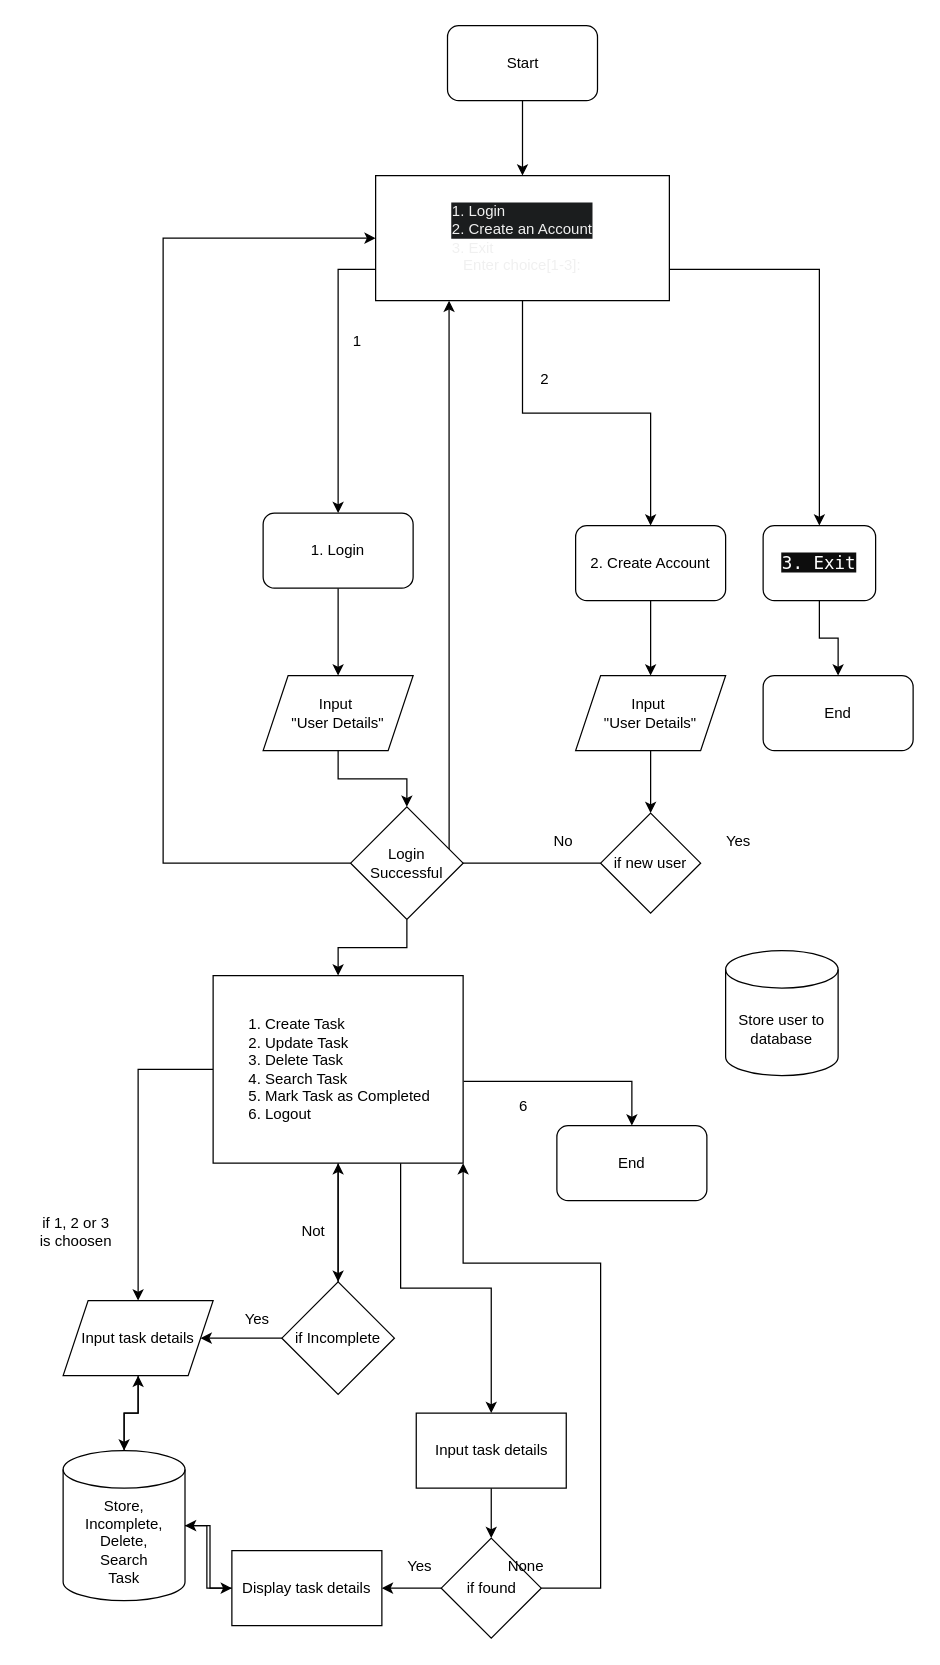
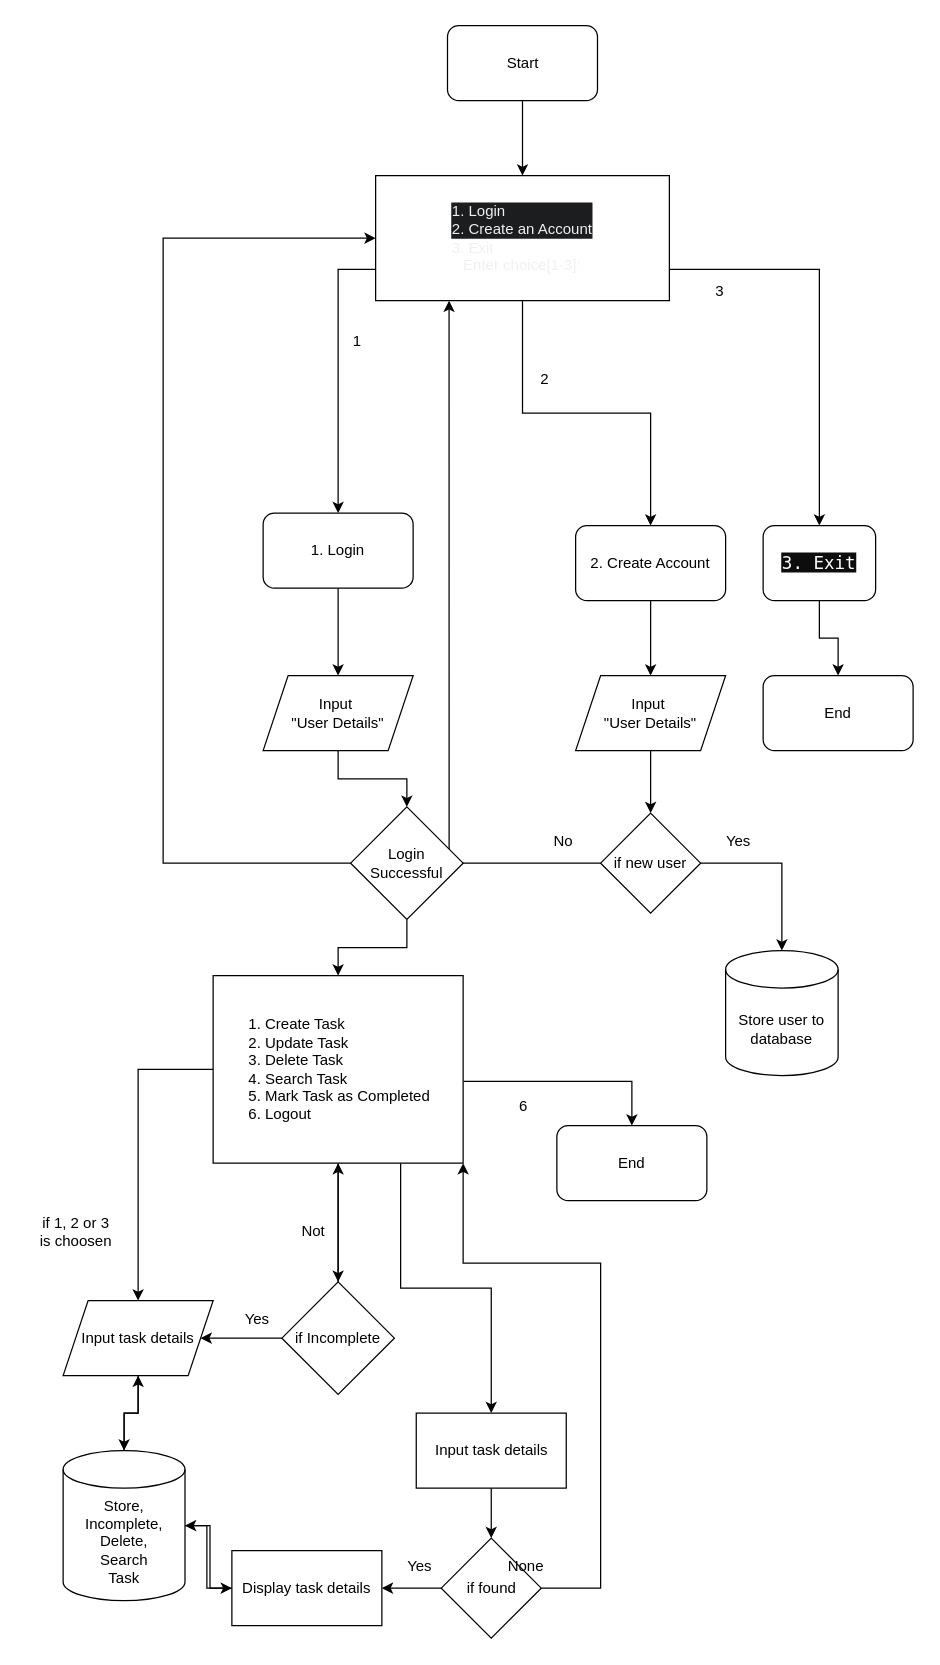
  <mxCell id="0" />
  <mxCell id="1" parent="0" />
  <mxCell id="2" style="edgeStyle=orthogonalEdgeStyle;rounded=0;orthogonalLoop=1;jettySize=auto;html=1;entryX=0.5;entryY=0;entryDx=0;entryDy=0;" edge="1" parent="1" source="3" target="12"><mxGeometry relative="1" as="geometry" /></mxCell>
  <mxCell id="3" value="1. Login&lt;br&gt;" style="rounded=1;whiteSpace=wrap;html=1;" vertex="1" parent="1"><mxGeometry x="210" y="410" width="120" height="60" as="geometry" /></mxCell>
  <mxCell id="4" style="edgeStyle=orthogonalEdgeStyle;rounded=0;orthogonalLoop=1;jettySize=auto;html=1;entryX=0.5;entryY=0;entryDx=0;entryDy=0;" edge="1" parent="1" source="5" target="10"><mxGeometry relative="1" as="geometry" /></mxCell>
  <mxCell id="5" value="2. Create Account" style="rounded=1;whiteSpace=wrap;html=1;" vertex="1" parent="1"><mxGeometry x="460" y="420" width="120" height="60" as="geometry" /></mxCell>
  <mxCell id="6" style="edgeStyle=orthogonalEdgeStyle;rounded=0;orthogonalLoop=1;jettySize=auto;html=1;entryX=0.5;entryY=0;entryDx=0;entryDy=0;" edge="1" parent="1" source="7" target="35"><mxGeometry relative="1" as="geometry"><mxPoint x="670" y="540" as="targetPoint" /></mxGeometry></mxCell>
  <mxCell id="7" value="&lt;div style=&quot;text-align: left;&quot;&gt;&lt;font face=&quot;Söhne Mono, Monaco, Andale Mono, Ubuntu Mono, monospace&quot; color=&quot;#ffffff&quot;&gt;&lt;span style=&quot;font-size: 14px; background-color: rgb(13, 13, 13);&quot;&gt;3. Exit&lt;/span&gt;&lt;/font&gt;&lt;/div&gt;" style="rounded=1;whiteSpace=wrap;html=1;" vertex="1" parent="1"><mxGeometry x="610" y="420" width="90" height="60" as="geometry" /></mxCell>
  <mxCell id="8" value="Store user to database" style="shape=cylinder3;whiteSpace=wrap;html=1;boundedLbl=1;backgroundOutline=1;size=15;" vertex="1" parent="1"><mxGeometry x="580" y="760" width="90" height="100" as="geometry" /></mxCell>
  <mxCell id="9" style="edgeStyle=orthogonalEdgeStyle;rounded=0;orthogonalLoop=1;jettySize=auto;html=1;entryX=0.5;entryY=0;entryDx=0;entryDy=0;" edge="1" parent="1" source="10" target="14"><mxGeometry relative="1" as="geometry" /></mxCell>
  <mxCell id="10" value="Input&amp;nbsp;&lt;br&gt;&quot;User Details&quot;" style="shape=parallelogram;perimeter=parallelogramPerimeter;whiteSpace=wrap;html=1;fixedSize=1;" vertex="1" parent="1"><mxGeometry x="460" y="540" width="120" height="60" as="geometry" /></mxCell>
  <mxCell id="11" style="edgeStyle=orthogonalEdgeStyle;rounded=0;orthogonalLoop=1;jettySize=auto;html=1;entryX=0.5;entryY=0;entryDx=0;entryDy=0;" edge="1" parent="1" source="12" target="20"><mxGeometry relative="1" as="geometry" /></mxCell>
  <mxCell id="12" value="Input&amp;nbsp;&lt;br&gt;&quot;User Details&quot;" style="shape=parallelogram;perimeter=parallelogramPerimeter;whiteSpace=wrap;html=1;fixedSize=1;" vertex="1" parent="1"><mxGeometry x="210" y="540" width="120" height="60" as="geometry" /></mxCell>
  <mxCell id="13" style="edgeStyle=orthogonalEdgeStyle;rounded=0;orthogonalLoop=1;jettySize=auto;html=1;entryX=0.25;entryY=1;entryDx=0;entryDy=0;" edge="1" parent="1" source="14" target="27"><mxGeometry relative="1" as="geometry"><Array as="points"><mxPoint x="359" y="690" /></Array></mxGeometry></mxCell>
  <mxCell id="14" value="if new user" style="rhombus;whiteSpace=wrap;html=1;" vertex="1" parent="1"><mxGeometry x="480" y="650" width="80" height="80" as="geometry" /></mxCell>
+ <mxCell id="15" style="edgeStyle=orthogonalEdgeStyle;rounded=0;orthogonalLoop=1;jettySize=auto;html=1;entryX=0.5;entryY=0;entryDx=0;entryDy=0;entryPerimeter=0;" edge="1" parent="1" source="14" target="8"><mxGeometry relative="1" as="geometry"><mxPoint x="635" y="760" as="targetPoint" /></mxGeometry></mxCell>
  <mxCell id="16" value="Yes" style="text;html=1;align=center;verticalAlign=middle;resizable=0;points=[];autosize=1;strokeColor=none;fillColor=none;" vertex="1" parent="1"><mxGeometry x="570" y="658" width="40" height="30" as="geometry" /></mxCell>
  <mxCell id="17" value="No" style="text;html=1;align=center;verticalAlign=middle;resizable=0;points=[];autosize=1;strokeColor=none;fillColor=none;" vertex="1" parent="1"><mxGeometry x="430" y="658" width="40" height="30" as="geometry" /></mxCell>
  <mxCell id="18" style="edgeStyle=orthogonalEdgeStyle;rounded=0;orthogonalLoop=1;jettySize=auto;html=1;entryX=0;entryY=0.5;entryDx=0;entryDy=0;" edge="1" parent="1" source="20" target="27"><mxGeometry relative="1" as="geometry"><Array as="points"><mxPoint x="130" y="690" /><mxPoint x="130" y="190" /></Array></mxGeometry></mxCell>
  <mxCell id="19" style="edgeStyle=orthogonalEdgeStyle;rounded=0;orthogonalLoop=1;jettySize=auto;html=1;entryX=0.5;entryY=0;entryDx=0;entryDy=0;" edge="1" parent="1" source="20" target="32"><mxGeometry relative="1" as="geometry" /></mxCell>
  <mxCell id="20" value="Login&lt;br&gt;Successful" style="rhombus;whiteSpace=wrap;html=1;" vertex="1" parent="1"><mxGeometry x="280" y="645" width="90" height="90" as="geometry" /></mxCell>
  <mxCell id="21" value="1" style="text;html=1;align=center;verticalAlign=middle;resizable=0;points=[];autosize=1;strokeColor=none;fillColor=none;" vertex="1" parent="1"><mxGeometry x="270" y="258" width="30" height="30" as="geometry" /></mxCell>
  <mxCell id="22" value="2" style="text;html=1;align=center;verticalAlign=middle;resizable=0;points=[];autosize=1;strokeColor=none;fillColor=none;" vertex="1" parent="1"><mxGeometry x="420" y="288" width="30" height="30" as="geometry" /></mxCell>
+ <mxCell id="23" value="3" style="text;html=1;align=center;verticalAlign=middle;resizable=0;points=[];autosize=1;strokeColor=none;fillColor=none;" vertex="1" parent="1"><mxGeometry x="560" y="218" width="30" height="30" as="geometry" /></mxCell>
  <mxCell id="24" style="edgeStyle=orthogonalEdgeStyle;rounded=0;orthogonalLoop=1;jettySize=auto;html=1;exitX=0;exitY=0.75;exitDx=0;exitDy=0;entryX=0.5;entryY=0;entryDx=0;entryDy=0;" edge="1" parent="1" source="27" target="3"><mxGeometry relative="1" as="geometry" /></mxCell>
  <mxCell id="25" style="edgeStyle=orthogonalEdgeStyle;rounded=0;orthogonalLoop=1;jettySize=auto;html=1;exitX=1;exitY=0.75;exitDx=0;exitDy=0;" edge="1" parent="1" source="27" target="7"><mxGeometry relative="1" as="geometry" /></mxCell>
  <mxCell id="26" style="edgeStyle=orthogonalEdgeStyle;rounded=0;orthogonalLoop=1;jettySize=auto;html=1;exitX=0.5;exitY=1;exitDx=0;exitDy=0;" edge="1" parent="1" source="27" target="5"><mxGeometry relative="1" as="geometry" /></mxCell>
  <mxCell id="27" value="&lt;div style=&quot;&quot;&gt;&lt;br&gt;&lt;/div&gt;&lt;div style=&quot;text-align: left; border-color: rgb(0, 0, 0); color: rgb(240, 240, 240); font-family: Helvetica; font-size: 12px; font-style: normal; font-variant-ligatures: normal; font-variant-caps: normal; font-weight: 400; letter-spacing: normal; orphans: 2; text-indent: 0px; text-transform: none; widows: 2; word-spacing: 0px; -webkit-text-stroke-width: 0px; background-color: rgb(27, 29, 30); text-decoration-thickness: initial; text-decoration-style: initial; text-decoration-color: initial;&quot;&gt;1. Login&lt;/div&gt;&lt;div style=&quot;text-align: left; border-color: rgb(0, 0, 0); color: rgb(240, 240, 240); font-family: Helvetica; font-size: 12px; font-style: normal; font-variant-ligatures: normal; font-variant-caps: normal; font-weight: 400; letter-spacing: normal; orphans: 2; text-indent: 0px; text-transform: none; widows: 2; word-spacing: 0px; -webkit-text-stroke-width: 0px; background-color: rgb(27, 29, 30); text-decoration-thickness: initial; text-decoration-style: initial; text-decoration-color: initial;&quot;&gt;2. Create an Account&lt;/div&gt;&lt;span style=&quot;color: rgb(240, 240, 240); font-family: Helvetica; font-size: 12px; font-style: normal; font-variant-ligatures: normal; font-variant-caps: normal; font-weight: 400; letter-spacing: normal; orphans: 2; text-indent: 0px; text-transform: none; widows: 2; word-spacing: 0px; -webkit-text-stroke-width: 0px; background-color: rgb(27, 29, 30); text-decoration-thickness: initial; text-decoration-style: initial; text-decoration-color: initial; float: none; display: inline !important;&quot;&gt;&lt;div style=&quot;text-align: left;&quot;&gt;3. Exit&lt;/div&gt;&lt;/span&gt;&lt;span style=&quot;color: rgb(240, 240, 240); font-family: Helvetica; font-size: 12px; font-style: normal; font-variant-ligatures: normal; font-variant-caps: normal; font-weight: 400; letter-spacing: normal; orphans: 2; text-indent: 0px; text-transform: none; widows: 2; word-spacing: 0px; -webkit-text-stroke-width: 0px; background-color: rgb(27, 29, 30); text-decoration-thickness: initial; text-decoration-style: initial; text-decoration-color: initial; float: none; display: inline !important;&quot;&gt;&lt;div style=&quot;&quot;&gt;Enter choice[1-3]:&lt;/div&gt;&lt;/span&gt;&lt;div style=&quot;&quot;&gt;&lt;br&gt;&lt;/div&gt;" style="rounded=0;whiteSpace=wrap;html=1;align=center;" vertex="1" parent="1"><mxGeometry x="300" y="140" width="235" height="100" as="geometry" /></mxCell>
  <mxCell id="28" style="edgeStyle=orthogonalEdgeStyle;rounded=0;orthogonalLoop=1;jettySize=auto;html=1;exitX=1.002;exitY=0.564;exitDx=0;exitDy=0;entryX=0.5;entryY=0;entryDx=0;entryDy=0;exitPerimeter=0;" edge="1" parent="1" source="32" target="36"><mxGeometry relative="1" as="geometry" /></mxCell>
  <mxCell id="29" style="edgeStyle=orthogonalEdgeStyle;rounded=0;orthogonalLoop=1;jettySize=auto;html=1;entryX=0.5;entryY=0;entryDx=0;entryDy=0;" edge="1" parent="1" source="32" target="39"><mxGeometry relative="1" as="geometry"><Array as="points"><mxPoint x="110" y="855" /></Array></mxGeometry></mxCell>
  <mxCell id="30" style="edgeStyle=orthogonalEdgeStyle;rounded=0;orthogonalLoop=1;jettySize=auto;html=1;" edge="1" parent="1" source="32" target="46"><mxGeometry relative="1" as="geometry" /></mxCell>
  <mxCell id="31" style="edgeStyle=orthogonalEdgeStyle;rounded=0;orthogonalLoop=1;jettySize=auto;html=1;exitX=0.75;exitY=1;exitDx=0;exitDy=0;entryX=0.5;entryY=0;entryDx=0;entryDy=0;" edge="1" parent="1" source="32" target="50"><mxGeometry relative="1" as="geometry" /></mxCell>
  <mxCell id="32" value="&lt;div&gt;&amp;nbsp; &amp;nbsp; &amp;nbsp; &amp;nbsp; 1. Create Task&lt;/div&gt;&lt;div&gt;&amp;nbsp; &amp;nbsp; &amp;nbsp; &amp;nbsp; 2. Update Task&lt;/div&gt;&lt;div&gt;&amp;nbsp; &amp;nbsp; &amp;nbsp; &amp;nbsp; 3. Delete Task&lt;/div&gt;&lt;div&gt;&amp;nbsp; &amp;nbsp; &amp;nbsp; &amp;nbsp; 4. Search Task&lt;/div&gt;&lt;div&gt;&amp;nbsp; &amp;nbsp; &amp;nbsp; &amp;nbsp; 5. Mark Task as Completed&lt;/div&gt;&lt;div&gt;&amp;nbsp; &amp;nbsp; &amp;nbsp; &amp;nbsp; 6. Logout&lt;/div&gt;" style="rounded=0;whiteSpace=wrap;html=1;align=left;" vertex="1" parent="1"><mxGeometry x="170" y="780" width="200" height="150" as="geometry" /></mxCell>
  <mxCell id="33" style="edgeStyle=orthogonalEdgeStyle;rounded=0;orthogonalLoop=1;jettySize=auto;html=1;" edge="1" parent="1" source="34" target="27"><mxGeometry relative="1" as="geometry" /></mxCell>
  <mxCell id="34" value="Start" style="rounded=1;whiteSpace=wrap;html=1;" vertex="1" parent="1"><mxGeometry x="357.5" y="20" width="120" height="60" as="geometry" /></mxCell>
  <mxCell id="35" value="End" style="rounded=1;whiteSpace=wrap;html=1;" vertex="1" parent="1"><mxGeometry x="610" y="540" width="120" height="60" as="geometry" /></mxCell>
  <mxCell id="36" value="End" style="rounded=1;whiteSpace=wrap;html=1;" vertex="1" parent="1"><mxGeometry x="445" y="900" width="120" height="60" as="geometry" /></mxCell>
  <mxCell id="37" value="6&lt;br&gt;" style="text;html=1;align=center;verticalAlign=middle;resizable=0;points=[];autosize=1;strokeColor=none;fillColor=none;" vertex="1" parent="1"><mxGeometry x="402.5" y="870" width="30" height="30" as="geometry" /></mxCell>
  <mxCell id="38" style="edgeStyle=orthogonalEdgeStyle;rounded=0;orthogonalLoop=1;jettySize=auto;html=1;" edge="1" parent="1" source="39" target="42"><mxGeometry relative="1" as="geometry" /></mxCell>
  <mxCell id="39" value="Input task details" style="shape=parallelogram;perimeter=parallelogramPerimeter;whiteSpace=wrap;html=1;fixedSize=1;" vertex="1" parent="1"><mxGeometry x="50" y="1040" width="120" height="60" as="geometry" /></mxCell>
  <mxCell id="40" style="edgeStyle=orthogonalEdgeStyle;rounded=0;orthogonalLoop=1;jettySize=auto;html=1;entryX=0.5;entryY=1;entryDx=0;entryDy=0;" edge="1" parent="1" source="42" target="39"><mxGeometry relative="1" as="geometry" /></mxCell>
  <mxCell id="41" style="edgeStyle=orthogonalEdgeStyle;rounded=0;orthogonalLoop=1;jettySize=auto;html=1;entryX=0;entryY=0.5;entryDx=0;entryDy=0;" edge="1" parent="1" source="42" target="55"><mxGeometry relative="1" as="geometry" /></mxCell>
  <mxCell id="42" value="Store, &lt;br&gt;Incomplete,&lt;br&gt;Delete,&lt;br&gt;Search&lt;br&gt;Task" style="shape=cylinder3;whiteSpace=wrap;html=1;boundedLbl=1;backgroundOutline=1;size=15;" vertex="1" parent="1"><mxGeometry x="50" y="1160" width="97.5" height="120" as="geometry" /></mxCell>
  <mxCell id="43" value="if 1, 2 or 3 &lt;br&gt;is choosen" style="text;html=1;align=center;verticalAlign=middle;resizable=0;points=[];autosize=1;strokeColor=none;fillColor=none;" vertex="1" parent="1"><mxGeometry x="20" y="965" width="80" height="40" as="geometry" /></mxCell>
  <mxCell id="44" style="edgeStyle=orthogonalEdgeStyle;rounded=0;orthogonalLoop=1;jettySize=auto;html=1;entryX=1;entryY=0.5;entryDx=0;entryDy=0;" edge="1" parent="1" source="46" target="39"><mxGeometry relative="1" as="geometry" /></mxCell>
  <mxCell id="45" style="edgeStyle=orthogonalEdgeStyle;rounded=0;orthogonalLoop=1;jettySize=auto;html=1;entryX=0.5;entryY=1;entryDx=0;entryDy=0;" edge="1" parent="1" source="46" target="32"><mxGeometry relative="1" as="geometry" /></mxCell>
  <mxCell id="46" value="if&amp;nbsp;Incomplete" style="rhombus;whiteSpace=wrap;html=1;" vertex="1" parent="1"><mxGeometry x="225" y="1025" width="90" height="90" as="geometry" /></mxCell>
  <mxCell id="47" value="Yes" style="text;html=1;align=center;verticalAlign=middle;resizable=0;points=[];autosize=1;strokeColor=none;fillColor=none;" vertex="1" parent="1"><mxGeometry x="185" y="1040" width="40" height="30" as="geometry" /></mxCell>
  <mxCell id="48" value="Not&lt;br&gt;" style="text;html=1;align=center;verticalAlign=middle;resizable=0;points=[];autosize=1;strokeColor=none;fillColor=none;" vertex="1" parent="1"><mxGeometry x="230" y="970" width="40" height="30" as="geometry" /></mxCell>
  <mxCell id="49" style="edgeStyle=orthogonalEdgeStyle;rounded=0;orthogonalLoop=1;jettySize=auto;html=1;entryX=0.5;entryY=0;entryDx=0;entryDy=0;" edge="1" parent="1" source="50" target="53"><mxGeometry relative="1" as="geometry" /></mxCell>
  <mxCell id="50" value="Input task details" style="rounded=0;whiteSpace=wrap;html=1;" vertex="1" parent="1"><mxGeometry x="332.5" y="1130" width="120" height="60" as="geometry" /></mxCell>
  <mxCell id="51" style="edgeStyle=orthogonalEdgeStyle;rounded=0;orthogonalLoop=1;jettySize=auto;html=1;entryX=1;entryY=1;entryDx=0;entryDy=0;exitX=1;exitY=0.5;exitDx=0;exitDy=0;" edge="1" parent="1" source="53" target="32"><mxGeometry relative="1" as="geometry"><Array as="points"><mxPoint x="480" y="1270" /><mxPoint x="480" y="1010" /><mxPoint x="370" y="1010" /></Array></mxGeometry></mxCell>
  <mxCell id="52" style="edgeStyle=orthogonalEdgeStyle;rounded=0;orthogonalLoop=1;jettySize=auto;html=1;" edge="1" parent="1" source="53" target="55"><mxGeometry relative="1" as="geometry" /></mxCell>
  <mxCell id="53" value="if found" style="rhombus;whiteSpace=wrap;html=1;" vertex="1" parent="1"><mxGeometry x="352.5" y="1230" width="80" height="80" as="geometry" /></mxCell>
  <mxCell id="54" style="edgeStyle=orthogonalEdgeStyle;rounded=0;orthogonalLoop=1;jettySize=auto;html=1;" edge="1" parent="1" source="55" target="42"><mxGeometry relative="1" as="geometry" /></mxCell>
  <mxCell id="55" value="Display task details" style="rounded=0;whiteSpace=wrap;html=1;" vertex="1" parent="1"><mxGeometry x="185" y="1240" width="120" height="60" as="geometry" /></mxCell>
  <mxCell id="56" value="Yes" style="text;html=1;align=center;verticalAlign=middle;resizable=0;points=[];autosize=1;strokeColor=none;fillColor=none;" vertex="1" parent="1"><mxGeometry x="315" y="1238" width="40" height="30" as="geometry" /></mxCell>
  <mxCell id="57" value="None" style="text;html=1;align=center;verticalAlign=middle;resizable=0;points=[];autosize=1;strokeColor=none;fillColor=none;" vertex="1" parent="1"><mxGeometry x="395" y="1238" width="50" height="30" as="geometry" /></mxCell>
